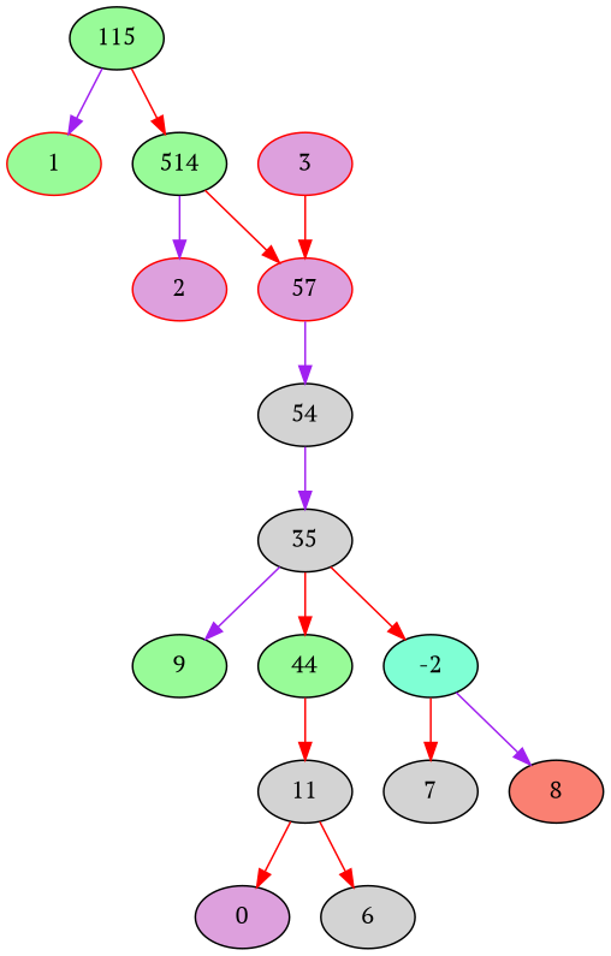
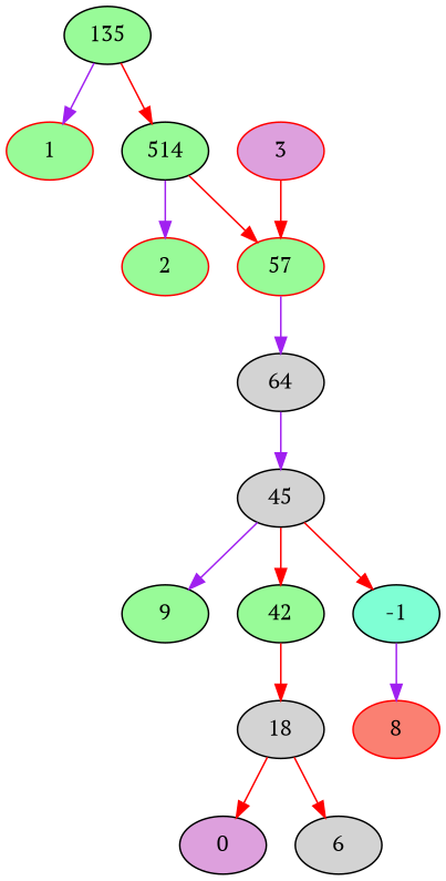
  digraph {
    fontname="PT Serif"
    node [color=black fillcolor=palegreen fontname="PT Serif" style=filled]
    edge [color=red fontname="PT Serif"]
-   n1 [label=115]
+   n1 [label=135]
    n2 [color=red label=1]
    n3 [label=514]
-   n4 [color=red fillcolor=plum label=2]
-   n5 [color=red fillcolor=plum label=57]
-   n6 [fillcolor=lightgrey label=54]
+   n4 [color=red label=2]
+   n5 [color=red label=57]
+   n6 [fillcolor=lightgrey label=64]
    n7 [color=red fillcolor=plum label=3]
-   n8 [fillcolor=lightgrey label=35]
+   n8 [fillcolor=lightgrey label=45]
    n9 [label=9]
-   n10 [label=44]
-   n11 [fillcolor=aquamarine label=-2]
-   n12 [fillcolor=lightgrey label=11]
-   n13 [fillcolor=lightgrey label=7]
-   n14 [fillcolor=salmon label=8]
+   n10 [label=42]
+   n11 [fillcolor=aquamarine label=-1]
+   n12 [fillcolor=lightgrey label=18]
+   n14 [color=red fillcolor=salmon label=8]
    n15 [fillcolor=plum label=0]
    n16 [fillcolor=lightgrey label=6]
    n1 -> n2 [color=purple]
    n1 -> n3
    n3 -> n4 [color=purple]
    n3 -> n5
    n5 -> n6 [color=purple]
    n6 -> n8 [color=purple]
    n7 -> n5
    n8 -> n9 [color=purple]
    n8 -> n10
    n8 -> n11
    n10 -> n12
-   n11 -> n13
    n11 -> n14 [color=purple]
    n12 -> n15
    n12 -> n16
  }
